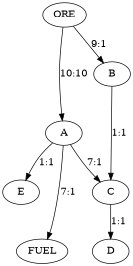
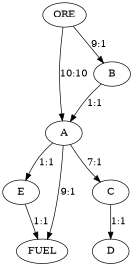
  digraph {
    ORE
    A
    B
    C
    E
    FUEL
    D
    ORE -> A [label="10:10"]
    ORE -> B [label="9:1"]
    A -> C [label="7:1"]
    A -> E [label="1:1"]
-   A -> FUEL [label="7:1"]
-   B -> C [label="1:1"]
+   A -> FUEL [label="9:1"]
+   B -> A [label="1:1"]
    C -> D [label="1:1"]
+   E -> FUEL [label="1:1"]
  }
